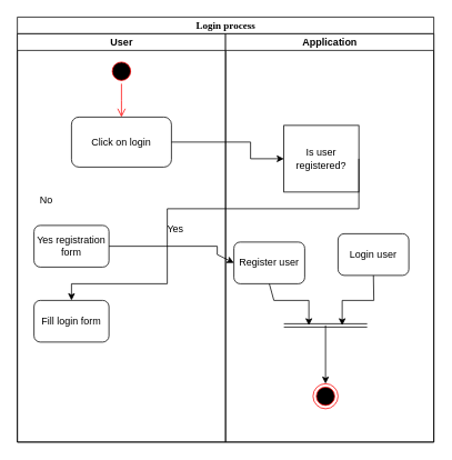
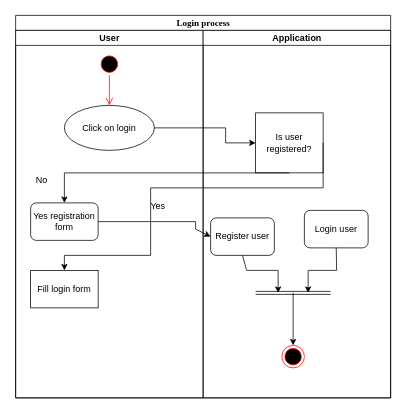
  <mxCell id="0" />
  <mxCell id="1" parent="0" />
  <mxCell id="2" value="&lt;div&gt;Login process&lt;/div&gt;" style="swimlane;html=1;childLayout=stackLayout;startSize=20;rounded=0;shadow=0;comic=0;labelBackgroundColor=none;strokeWidth=1;fontFamily=Verdana;fontSize=12;align=center;" parent="1" vertex="1"><mxGeometry x="20" y="20" width="500" height="510" as="geometry" /></mxCell>
  <mxCell id="3" value="User" style="swimlane;html=1;startSize=20;" parent="2" vertex="1"><mxGeometry y="20" width="250" height="490" as="geometry" /></mxCell>
  <mxCell id="4" value="" style="ellipse;html=1;shape=startState;fillColor=#000000;strokeColor=#ff0000;" vertex="1" parent="3"><mxGeometry x="110" y="30" width="30" height="30" as="geometry" /></mxCell>
  <mxCell id="5" value="" style="edgeStyle=orthogonalEdgeStyle;html=1;verticalAlign=bottom;endArrow=open;endSize=8;strokeColor=#ff0000;rounded=0;" edge="1" source="4" parent="3"><mxGeometry relative="1" as="geometry"><mxPoint x="125" y="100" as="targetPoint" /></mxGeometry></mxCell>
- <mxCell id="6" value="Click on login" style="rounded=1;whiteSpace=wrap;html=1;" vertex="1" parent="3"><mxGeometry x="65" y="100" width="120" height="60" as="geometry" /></mxCell>
+ <mxCell id="6" value="Click on login" style="ellipse;whiteSpace=wrap;html=1;" vertex="1" parent="3"><mxGeometry x="65" y="100" width="120" height="60" as="geometry" /></mxCell>
  <mxCell id="7" value="&lt;div&gt;Yes registration form&lt;/div&gt;" style="rounded=1;whiteSpace=wrap;html=1;" vertex="1" parent="3"><mxGeometry x="20" y="230" width="90" height="50" as="geometry" /></mxCell>
- <mxCell id="8" value="Fill login form" style="rounded=1;whiteSpace=wrap;html=1;" vertex="1" parent="3"><mxGeometry x="20" y="320" width="90" height="50" as="geometry" /></mxCell>
+ <mxCell id="8" value="Fill login form" style="whiteSpace=wrap;html=1;rounded=0;" vertex="1" parent="3"><mxGeometry x="20" y="320" width="90" height="50" as="geometry" /></mxCell>
  <mxCell id="9" value="Yes" style="text;html=1;strokeColor=none;fillColor=none;align=center;verticalAlign=middle;whiteSpace=wrap;rounded=0;" vertex="1" parent="3"><mxGeometry x="160" y="220" width="60" height="30" as="geometry" /></mxCell>
  <mxCell id="10" value="No" style="text;html=1;strokeColor=none;fillColor=none;align=center;verticalAlign=middle;whiteSpace=wrap;rounded=0;" vertex="1" parent="3"><mxGeometry x="5" y="185" width="60" height="30" as="geometry" /></mxCell>
  <mxCell id="11" value="Application" style="swimlane;html=1;startSize=20;" parent="2" vertex="1"><mxGeometry x="250" y="20" width="250" height="490" as="geometry" /></mxCell>
  <mxCell id="12" value="Is user registered?" style="whiteSpace=wrap;html=1;rounded=0;" vertex="1" parent="11"><mxGeometry x="70" y="110" width="90" height="80" as="geometry" /></mxCell>
  <mxCell id="13" value="Register user" style="rounded=1;whiteSpace=wrap;html=1;" vertex="1" parent="11"><mxGeometry x="10" y="250" width="85" height="50" as="geometry" /></mxCell>
  <mxCell id="14" value="Login user" style="rounded=1;whiteSpace=wrap;html=1;" vertex="1" parent="11"><mxGeometry x="135" y="240" width="85" height="50" as="geometry" /></mxCell>
  <mxCell id="15" value="" style="shape=link;html=1;rounded=0;" edge="1" parent="11"><mxGeometry width="100" relative="1" as="geometry"><mxPoint x="70" y="350" as="sourcePoint" /><mxPoint x="170" y="350" as="targetPoint" /></mxGeometry></mxCell>
  <mxCell id="16" value="" style="ellipse;html=1;shape=endState;fillColor=#000000;strokeColor=#ff0000;" vertex="1" parent="11"><mxGeometry x="105" y="420" width="30" height="30" as="geometry" /></mxCell>
  <mxCell id="17" value="" style="endArrow=classic;html=1;rounded=0;exitX=1;exitY=0.5;exitDx=0;exitDy=0;entryX=0;entryY=0.5;entryDx=0;entryDy=0;" edge="1" parent="2" source="6" target="12"><mxGeometry width="50" height="50" relative="1" as="geometry"><mxPoint x="360" y="340" as="sourcePoint" /><mxPoint x="410" y="290" as="targetPoint" /><Array as="points"><mxPoint x="280" y="150" /><mxPoint x="280" y="170" /></Array></mxGeometry></mxCell>
+ <mxCell id="18" value="" style="endArrow=classic;html=1;rounded=0;exitX=0.5;exitY=1;exitDx=0;exitDy=0;entryX=0.5;entryY=0;entryDx=0;entryDy=0;" edge="1" parent="2" source="12" target="7"><mxGeometry width="50" height="50" relative="1" as="geometry"><mxPoint x="360" y="340" as="sourcePoint" /><mxPoint x="410" y="290" as="targetPoint" /><Array as="points"><mxPoint x="308" y="210" /><mxPoint x="65" y="210" /></Array></mxGeometry></mxCell>
  <mxCell id="19" value="" style="endArrow=classic;html=1;rounded=0;exitX=1;exitY=0.5;exitDx=0;exitDy=0;entryX=0;entryY=0.5;entryDx=0;entryDy=0;" edge="1" parent="2" source="7" target="13"><mxGeometry width="50" height="50" relative="1" as="geometry"><mxPoint x="360" y="400" as="sourcePoint" /><mxPoint x="410" y="350" as="targetPoint" /><Array as="points"><mxPoint x="240" y="275" /><mxPoint x="240" y="285" /></Array></mxGeometry></mxCell>
  <mxCell id="20" value="" style="endArrow=classic;html=1;rounded=0;exitX=1;exitY=0.5;exitDx=0;exitDy=0;entryX=0.5;entryY=0;entryDx=0;entryDy=0;" edge="1" parent="2" source="12" target="8"><mxGeometry width="50" height="50" relative="1" as="geometry"><mxPoint x="370" y="310" as="sourcePoint" /><mxPoint x="420" y="260" as="targetPoint" /><Array as="points"><mxPoint x="410" y="230" /><mxPoint x="180" y="230" /><mxPoint x="180" y="320" /><mxPoint x="65" y="320" /></Array></mxGeometry></mxCell>
  <mxCell id="21" value="" style="endArrow=classic;html=1;rounded=0;exitX=0.5;exitY=1;exitDx=0;exitDy=0;" edge="1" parent="1" source="13"><mxGeometry width="50" height="50" relative="1" as="geometry"><mxPoint x="380" y="360" as="sourcePoint" /><mxPoint x="370" y="390" as="targetPoint" /><Array as="points"><mxPoint x="328" y="360" /><mxPoint x="370" y="360" /></Array></mxGeometry></mxCell>
  <mxCell id="22" value="" style="endArrow=classic;html=1;rounded=0;exitX=0.5;exitY=1;exitDx=0;exitDy=0;" edge="1" parent="1" source="14"><mxGeometry width="50" height="50" relative="1" as="geometry"><mxPoint x="380" y="360" as="sourcePoint" /><mxPoint x="410" y="390" as="targetPoint" /><Array as="points"><mxPoint x="448" y="360" /><mxPoint x="410" y="360" /></Array></mxGeometry></mxCell>
  <mxCell id="23" value="" style="endArrow=classic;html=1;rounded=0;entryX=0.5;entryY=0;entryDx=0;entryDy=0;" edge="1" parent="1" target="16"><mxGeometry width="50" height="50" relative="1" as="geometry"><mxPoint x="390" y="390" as="sourcePoint" /><mxPoint x="440" y="280" as="targetPoint" /></mxGeometry></mxCell>
